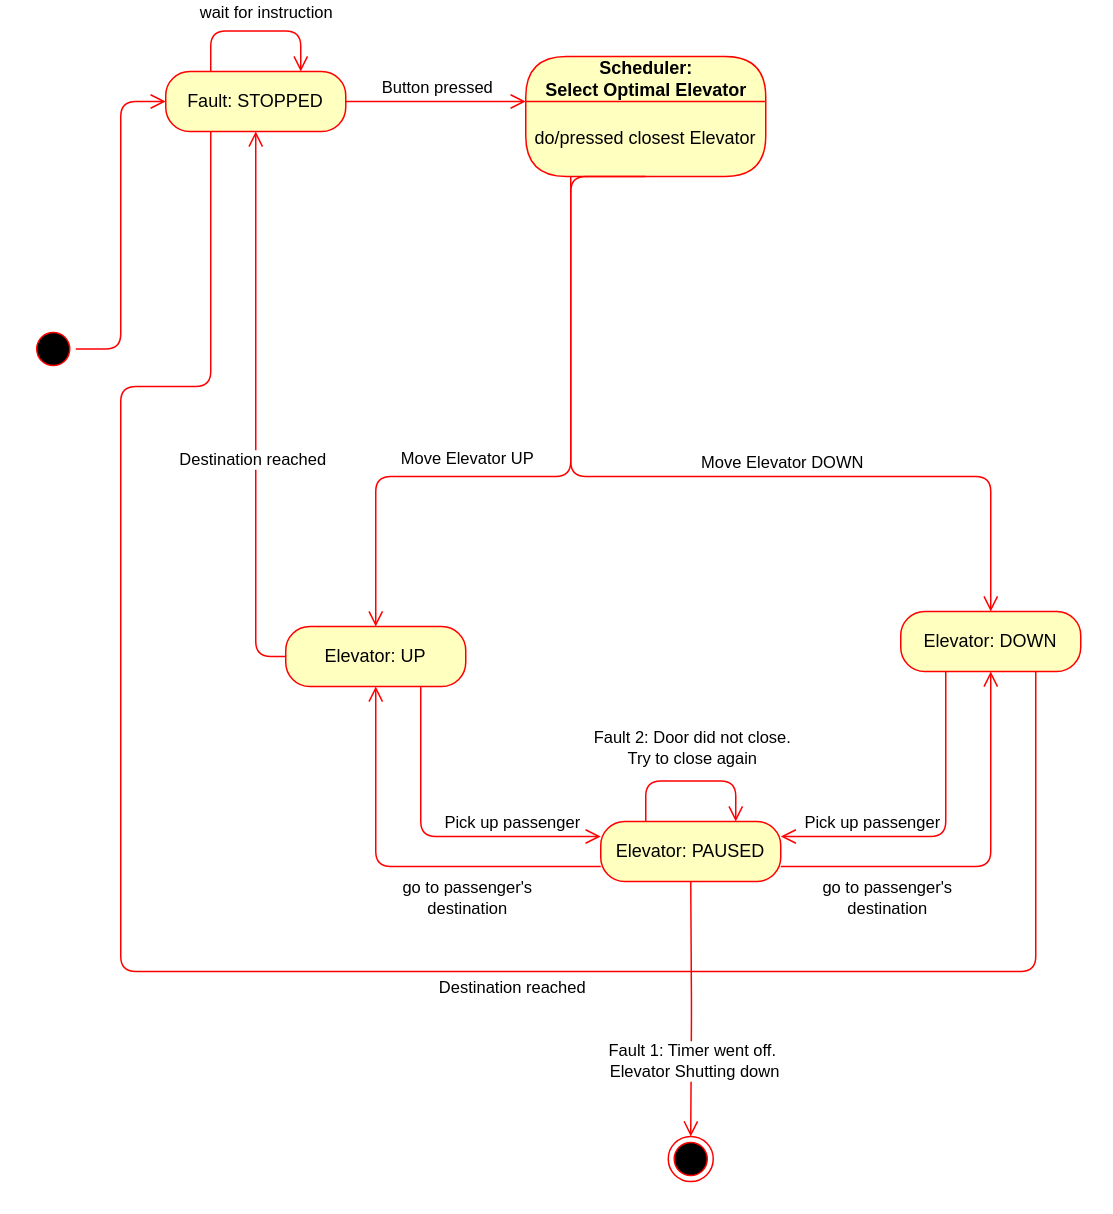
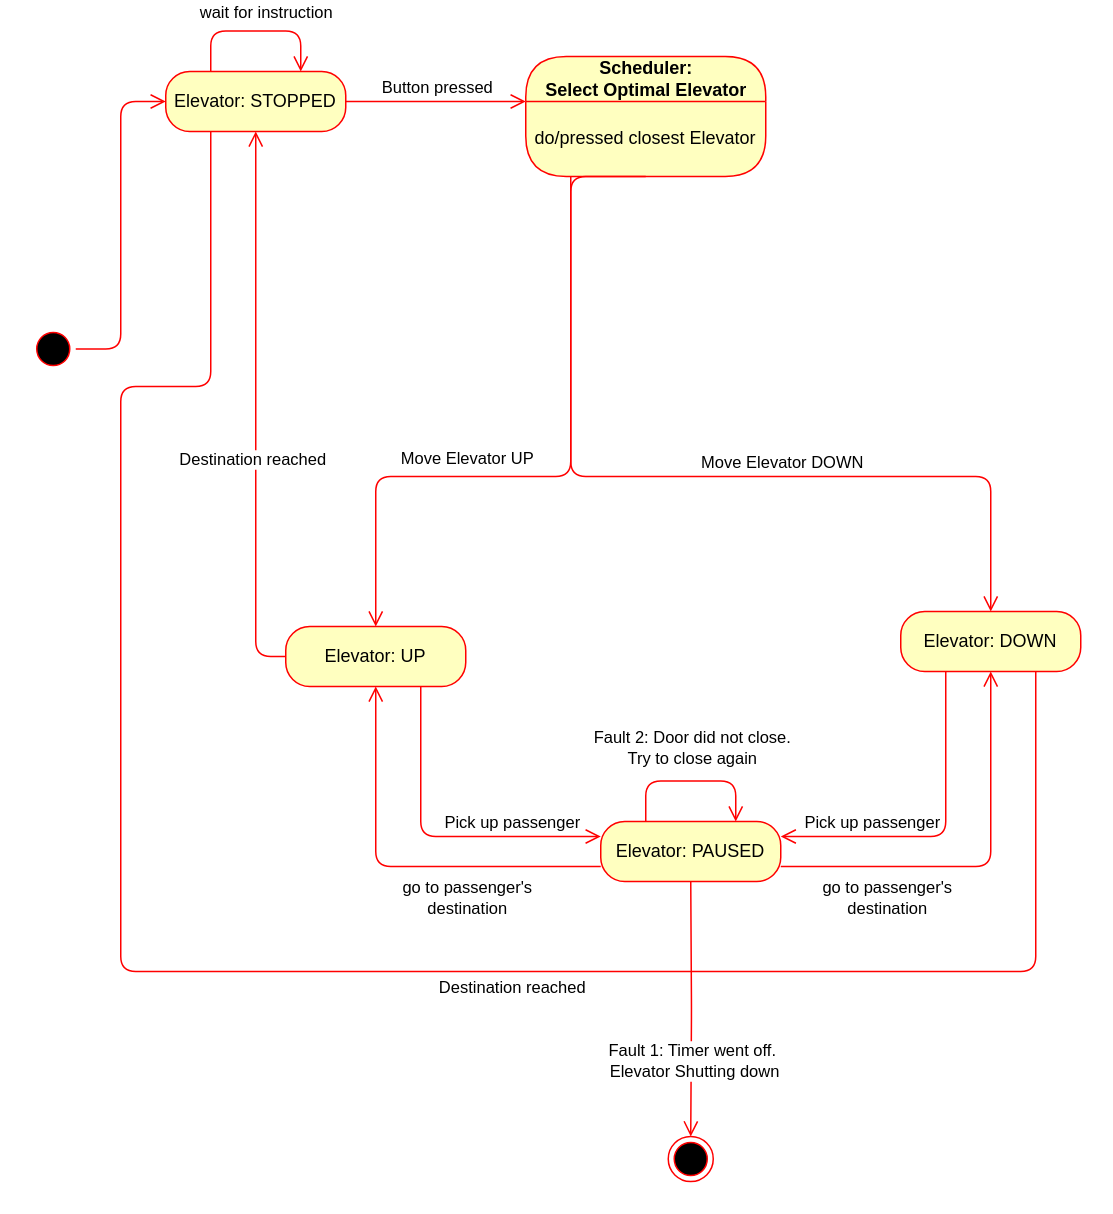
  <mxCell id="0" />
  <mxCell id="1" parent="0" />
  <mxCell id="2" value="" style="ellipse;html=1;shape=startState;fillColor=#000000;strokeColor=#ff0000;" parent="1" vertex="1"><mxGeometry y="217" width="30" height="30" as="geometry" x="20" /></mxCell>
  <mxCell id="3" value="" style="edgeStyle=orthogonalEdgeStyle;html=1;verticalAlign=bottom;endArrow=open;endSize=8;strokeColor=#ff0000;entryX=0;entryY=0.5;entryDx=0;entryDy=0;" parent="1" source="2" target="17" edge="1"><mxGeometry relative="1" as="geometry"><mxPoint x="90" y="232" as="targetPoint" /></mxGeometry></mxCell>
  <mxCell id="4" value="Scheduler:&lt;br&gt;Select&amp;nbsp;Optimal Elevator" style="swimlane;html=1;fontStyle=1;align=center;verticalAlign=middle;childLayout=stackLayout;horizontal=1;startSize=30;horizontalStack=0;resizeParent=0;resizeLast=1;container=0;fontColor=#000000;collapsible=0;rounded=1;arcSize=30;strokeColor=#ff0000;fillColor=#ffffc0;swimlaneFillColor=#ffffc0;dropTarget=0;" parent="1" vertex="1"><mxGeometry x="350" y="37" width="160" height="80" as="geometry" /></mxCell>
  <mxCell id="5" value="do/pressed closest Elevator" style="text;html=1;strokeColor=none;fillColor=none;align=center;verticalAlign=middle;spacingLeft=4;spacingRight=4;whiteSpace=wrap;overflow=hidden;rotatable=0;fontColor=#000000;" parent="4" vertex="1"><mxGeometry y="30" width="160" height="50" as="geometry" /></mxCell>
  <mxCell id="6" value="" style="edgeStyle=orthogonalEdgeStyle;html=1;verticalAlign=bottom;endArrow=open;endSize=8;strokeColor=#ff0000;entryX=0.5;entryY=0;entryDx=0;entryDy=0;" parent="1" source="4" target="16" edge="1"><mxGeometry relative="1" as="geometry"><mxPoint x="340" y="377" as="targetPoint" /><Array as="points"><mxPoint x="380" y="317" /><mxPoint x="250" y="317" /></Array></mxGeometry></mxCell>
  <mxCell id="7" value="Move Elevator UP" style="edgeLabel;html=1;align=center;verticalAlign=middle;resizable=0;points=[];" parent="6" vertex="1" connectable="0"><mxGeometry x="-0.236" y="-5" relative="1" as="geometry"><mxPoint x="-65" y="23" as="offset" /></mxGeometry></mxCell>
  <mxCell id="8" value="" style="edgeStyle=orthogonalEdgeStyle;html=1;verticalAlign=bottom;endArrow=open;endSize=8;strokeColor=#ff0000;entryX=0;entryY=0;entryDx=0;entryDy=0;exitX=1;exitY=0.5;exitDx=0;exitDy=0;" parent="1" source="17" target="5" edge="1"><mxGeometry relative="1" as="geometry"><mxPoint x="160" y="287" as="targetPoint" /><mxPoint x="250" y="232" as="sourcePoint" /><Array as="points"><mxPoint x="350" y="67" /></Array></mxGeometry></mxCell>
  <mxCell id="9" value="Button pressed" style="edgeLabel;html=1;align=center;verticalAlign=middle;resizable=0;points=[];" parent="8" vertex="1" connectable="0"><mxGeometry x="-0.248" y="-3" relative="1" as="geometry"><mxPoint x="15" y="-13" as="offset" /></mxGeometry></mxCell>
  <mxCell id="10" value="&lt;span&gt;Elevator: DOWN&lt;/span&gt;" style="rounded=1;whiteSpace=wrap;html=1;arcSize=40;fontColor=#000000;fillColor=#ffffc0;strokeColor=#ff0000;" parent="1" vertex="1"><mxGeometry x="600" y="407" width="120" height="40" as="geometry" /></mxCell>
  <mxCell id="11" value="" style="edgeStyle=orthogonalEdgeStyle;html=1;verticalAlign=bottom;endArrow=none;endSize=8;strokeColor=#ff0000;exitX=0.75;exitY=1;exitDx=0;exitDy=0;entryX=0.25;entryY=1;entryDx=0;entryDy=0;" parent="1" source="10" target="17" edge="1"><mxGeometry relative="1" as="geometry"><mxPoint x="560" y="427" as="targetPoint" /><Array as="points"><mxPoint x="690" y="647" /><mxPoint x="80" y="647" /><mxPoint x="80" y="257" /><mxPoint x="140" y="257" /></Array></mxGeometry></mxCell>
  <mxCell id="12" value="Destination reached" style="edgeLabel;html=1;align=center;verticalAlign=middle;resizable=0;points=[];" parent="11" vertex="1" connectable="0"><mxGeometry x="-0.046" y="2" relative="1" as="geometry"><mxPoint x="132" y="8" as="offset" /></mxGeometry></mxCell>
  <mxCell id="13" value="Elevator: PAUSED" style="rounded=1;whiteSpace=wrap;html=1;arcSize=40;fontColor=#000000;fillColor=#ffffc0;strokeColor=#ff0000;" parent="1" vertex="1"><mxGeometry x="400" y="547" width="120" height="40" as="geometry" /></mxCell>
  <mxCell id="14" value="" style="edgeStyle=orthogonalEdgeStyle;html=1;verticalAlign=bottom;endArrow=open;endSize=8;strokeColor=#ff0000;entryX=0.5;entryY=1;entryDx=0;entryDy=0;" parent="1" source="13" target="16" edge="1"><mxGeometry relative="1" as="geometry"><mxPoint x="380" y="517" as="targetPoint" /><Array as="points"><mxPoint x="250" y="577" /></Array></mxGeometry></mxCell>
  <mxCell id="15" value="go to passenger's&lt;br&gt;destination" style="edgeLabel;html=1;align=center;verticalAlign=middle;resizable=0;points=[];" parent="14" vertex="1" connectable="0"><mxGeometry x="-0.193" y="3" relative="1" as="geometry"><mxPoint x="19" y="17" as="offset" /></mxGeometry></mxCell>
  <mxCell id="16" value="Elevator: UP" style="rounded=1;whiteSpace=wrap;html=1;arcSize=40;fontColor=#000000;fillColor=#ffffc0;strokeColor=#ff0000;" parent="1" vertex="1"><mxGeometry x="190" y="417" width="120" height="40" as="geometry" /></mxCell>
- <mxCell id="17" value="Fault: STOPPED" style="rounded=1;whiteSpace=wrap;html=1;arcSize=40;fontColor=#000000;fillColor=#ffffc0;strokeColor=#ff0000;" parent="1" vertex="1"><mxGeometry x="110" y="47" width="120" height="40" as="geometry" /></mxCell>
+ <mxCell id="17" value="Elevator: STOPPED" style="rounded=1;whiteSpace=wrap;html=1;arcSize=40;fontColor=#000000;fillColor=#ffffc0;strokeColor=#ff0000;" parent="1" vertex="1"><mxGeometry x="110" y="47" width="120" height="40" as="geometry" /></mxCell>
  <mxCell id="18" value="" style="edgeStyle=orthogonalEdgeStyle;html=1;verticalAlign=bottom;endArrow=open;endSize=8;strokeColor=#ff0000;exitX=0.5;exitY=1;exitDx=0;exitDy=0;entryX=0.5;entryY=0;entryDx=0;entryDy=0;" parent="1" source="5" target="10" edge="1"><mxGeometry relative="1" as="geometry"><mxPoint x="570" y="357" as="targetPoint" /><mxPoint x="390" y="127" as="sourcePoint" /><Array as="points"><mxPoint x="380" y="117" /><mxPoint x="380" y="317" /><mxPoint x="660" y="317" /></Array></mxGeometry></mxCell>
  <mxCell id="19" value="Move Elevator DOWN" style="edgeLabel;html=1;align=center;verticalAlign=middle;resizable=0;points=[];" parent="18" vertex="1" connectable="0"><mxGeometry x="-0.236" y="-5" relative="1" as="geometry"><mxPoint x="145" y="3" as="offset" /></mxGeometry></mxCell>
  <mxCell id="20" value="" style="edgeStyle=orthogonalEdgeStyle;html=1;verticalAlign=bottom;endArrow=open;endSize=8;strokeColor=#ff0000;exitX=0;exitY=0.5;exitDx=0;exitDy=0;entryX=0.5;entryY=1;entryDx=0;entryDy=0;" parent="1" source="16" target="17" edge="1"><mxGeometry relative="1" as="geometry"><mxPoint x="160" y="277" as="targetPoint" /><mxPoint x="100" y="477" as="sourcePoint" /><Array as="points"><mxPoint x="170" y="437" /></Array></mxGeometry></mxCell>
  <mxCell id="21" value="Destination reached" style="edgeLabel;html=1;align=center;verticalAlign=middle;resizable=0;points=[];" parent="20" vertex="1" connectable="0"><mxGeometry x="-0.178" y="3" relative="1" as="geometry"><mxPoint as="offset" /></mxGeometry></mxCell>
  <mxCell id="22" value="" style="edgeStyle=orthogonalEdgeStyle;html=1;verticalAlign=bottom;endArrow=open;endSize=8;strokeColor=#ff0000;entryX=0.5;entryY=1;entryDx=0;entryDy=0;" parent="1" target="10" edge="1"><mxGeometry relative="1" as="geometry"><mxPoint x="590" y="497" as="targetPoint" /><mxPoint x="520" y="577" as="sourcePoint" /><Array as="points"><mxPoint x="520" y="577" /><mxPoint x="660" y="577" /></Array></mxGeometry></mxCell>
  <mxCell id="23" value="go to passenger's&lt;br&gt;destination" style="edgeLabel;html=1;align=center;verticalAlign=middle;resizable=0;points=[];" parent="22" vertex="1" connectable="0"><mxGeometry x="-0.615" y="2" relative="1" as="geometry"><mxPoint x="18" y="22" as="offset" /></mxGeometry></mxCell>
  <mxCell id="24" value="" style="edgeStyle=orthogonalEdgeStyle;html=1;verticalAlign=bottom;endArrow=open;endSize=8;strokeColor=#ff0000;exitX=0.25;exitY=0;exitDx=0;exitDy=0;entryX=0.75;entryY=0;entryDx=0;entryDy=0;" parent="1" source="17" target="17" edge="1"><mxGeometry relative="1" as="geometry"><mxPoint x="130" y="-43" as="targetPoint" /><mxPoint x="150" y="37" as="sourcePoint" /><Array as="points"><mxPoint x="140" y="20" /><mxPoint x="200" y="20" /></Array></mxGeometry></mxCell>
  <mxCell id="25" value="wait for instruction" style="edgeLabel;html=1;align=center;verticalAlign=middle;resizable=0;points=[];" parent="24" vertex="1" connectable="0"><mxGeometry x="-0.174" y="1" relative="1" as="geometry"><mxPoint x="16" y="-12" as="offset" /></mxGeometry></mxCell>
  <mxCell id="26" value="" style="edgeStyle=orthogonalEdgeStyle;html=1;verticalAlign=bottom;endArrow=open;endSize=8;strokeColor=#ff0000;exitX=0.75;exitY=1;exitDx=0;exitDy=0;entryX=0;entryY=0.25;entryDx=0;entryDy=0;" parent="1" source="16" target="13" edge="1"><mxGeometry relative="1" as="geometry"><mxPoint x="370" y="547" as="targetPoint" /><mxPoint x="350" y="527" as="sourcePoint" /><Array as="points"><mxPoint x="280" y="557" /></Array></mxGeometry></mxCell>
  <mxCell id="27" value="Pick up passenger" style="edgeLabel;html=1;align=center;verticalAlign=middle;resizable=0;points=[];" parent="26" vertex="1" connectable="0"><mxGeometry x="0.318" y="1" relative="1" as="geometry"><mxPoint x="15" y="-9" as="offset" /></mxGeometry></mxCell>
  <mxCell id="28" value="" style="edgeStyle=orthogonalEdgeStyle;html=1;verticalAlign=bottom;endArrow=open;endSize=8;strokeColor=#ff0000;exitX=0.25;exitY=1;exitDx=0;exitDy=0;entryX=1;entryY=0.25;entryDx=0;entryDy=0;" parent="1" source="10" target="13" edge="1"><mxGeometry relative="1" as="geometry"><mxPoint x="510" y="497" as="targetPoint" /><mxPoint x="420" y="497" as="sourcePoint" /><Array as="points"><mxPoint x="630" y="557" /></Array></mxGeometry></mxCell>
  <mxCell id="29" value="Pick up passenger" style="edgeLabel;html=1;align=center;verticalAlign=middle;resizable=0;points=[];" parent="28" vertex="1" connectable="0"><mxGeometry x="0.373" y="-1" relative="1" as="geometry"><mxPoint x="-9" y="-9" as="offset" /></mxGeometry></mxCell>
  <mxCell id="30" value="" style="ellipse;html=1;shape=endState;fillColor=#000000;strokeColor=#ff0000;" vertex="1" parent="1"><mxGeometry x="445" y="757" width="30" height="30" as="geometry" /></mxCell>
  <mxCell id="31" value="" style="edgeStyle=orthogonalEdgeStyle;html=1;verticalAlign=bottom;endArrow=open;endSize=8;strokeColor=#ff0000;entryX=0.5;entryY=0;entryDx=0;entryDy=0;" edge="1" parent="1" target="30"><mxGeometry relative="1" as="geometry"><mxPoint x="520" y="422" as="targetPoint" /><mxPoint x="460" y="587" as="sourcePoint" /></mxGeometry></mxCell>
  <mxCell id="32" value="Fault 1: Timer went off.&lt;br&gt;&amp;nbsp;Elevator Shutting down" style="edgeLabel;html=1;align=center;verticalAlign=middle;resizable=0;points=[];" vertex="1" connectable="0" parent="31"><mxGeometry x="0.176" y="-1" relative="1" as="geometry"><mxPoint x="1" y="20" as="offset" /></mxGeometry></mxCell>
  <mxCell id="33" value="" style="edgeStyle=orthogonalEdgeStyle;html=1;verticalAlign=bottom;endArrow=open;endSize=8;strokeColor=#ff0000;exitX=0.25;exitY=0;exitDx=0;exitDy=0;entryX=0.75;entryY=0;entryDx=0;entryDy=0;" edge="1" parent="1"><mxGeometry relative="1" as="geometry"><mxPoint x="490" y="547" as="targetPoint" /><mxPoint x="430" y="547" as="sourcePoint" /><Array as="points"><mxPoint x="430" y="520" /><mxPoint x="490" y="520" /></Array></mxGeometry></mxCell>
  <mxCell id="34" value="Fault 2: Door did not close.&lt;br&gt;Try to close again" style="edgeLabel;html=1;align=center;verticalAlign=middle;resizable=0;points=[];" vertex="1" connectable="0" parent="33"><mxGeometry x="-0.174" y="1" relative="1" as="geometry"><mxPoint x="10" y="-22" as="offset" /></mxGeometry></mxCell>
